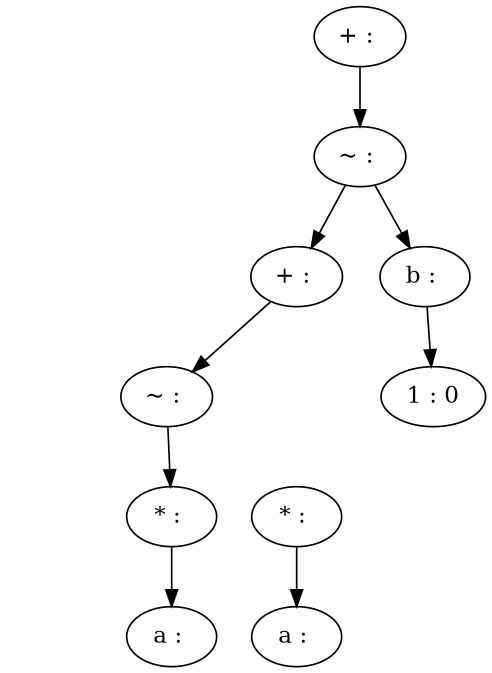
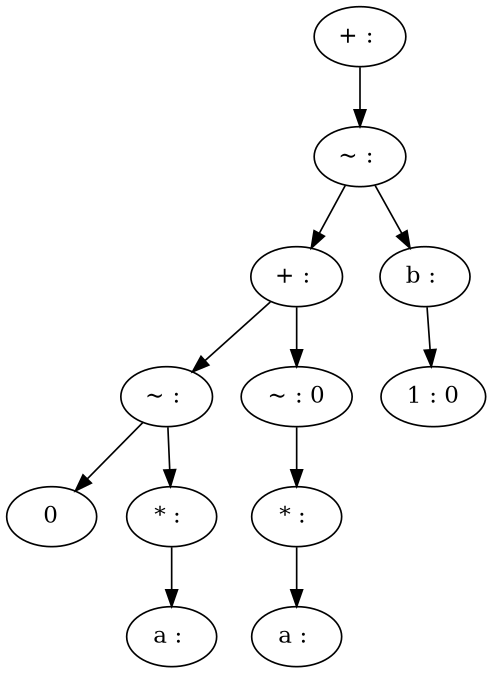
  digraph {
    n1 [label="+ : "]
    n2 [label="~ : "]
    n3 [label="+ : "]
    n4 [label="b : "]
    n5 [label="~ : "]
+   n6 [label="~ : 0"]
    n7 [label="1 : 0"]
+   n8 [label=0]
    n9 [label="* : "]
    n10 [label="* : "]
    n11 [label="a : "]
    n12 [label="a : "]
    n1 -> n2
    n2 -> n3
    n2 -> n4
    n3 -> n5
+   n3 -> n6
    n4 -> n7
+   n5 -> n8
    n5 -> n9
+   n6 -> n10
    n9 -> n11
    n10 -> n12
  }
